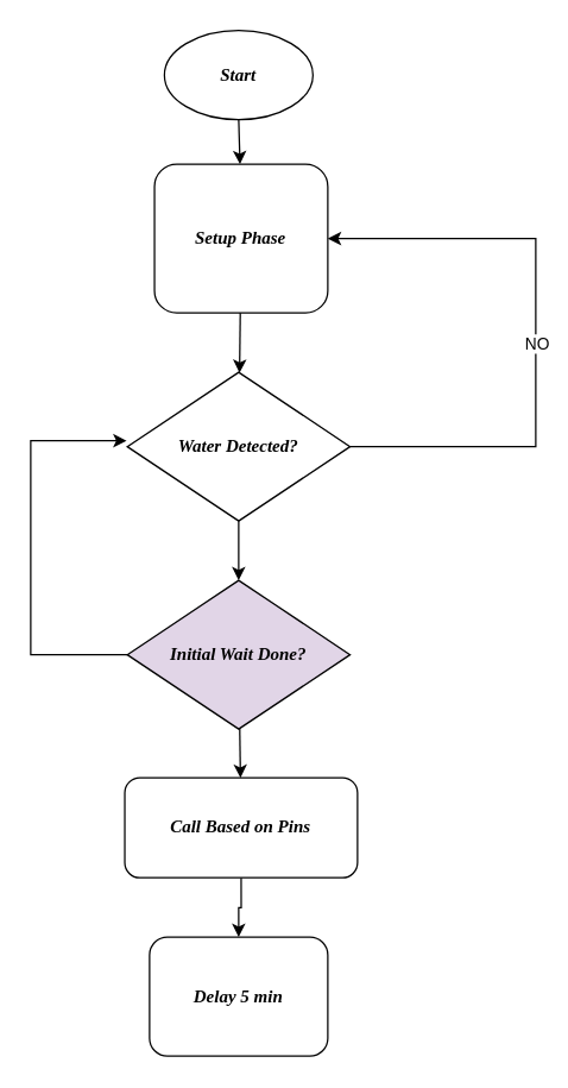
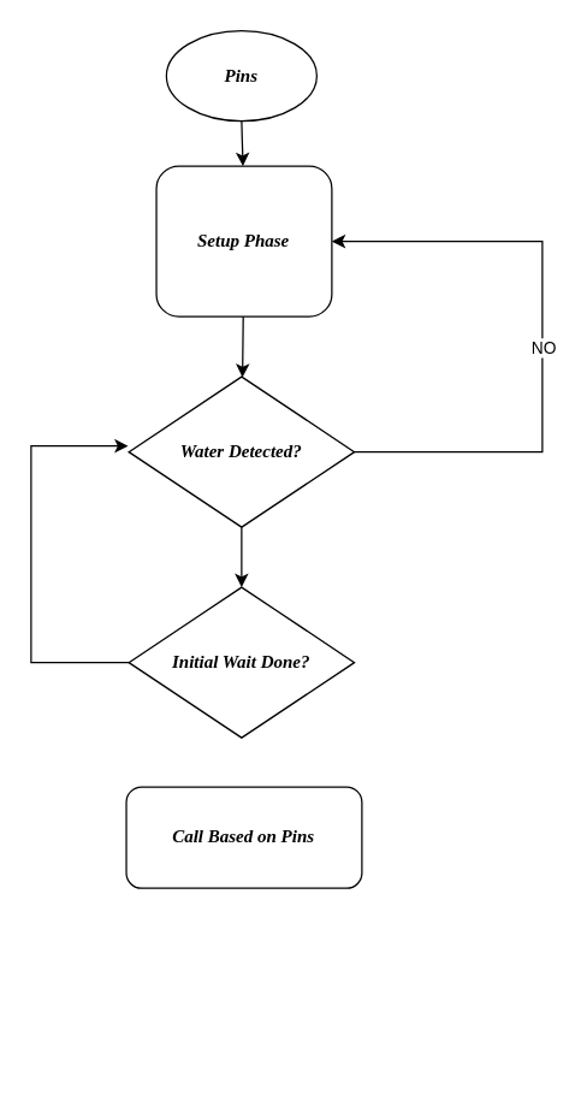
  <mxCell id="0" />
  <mxCell id="1" parent="0" />
- <mxCell id="2" value="Start" style="ellipse;whiteSpace=wrap;html=1;fontStyle=3;fontFamily=Verdana;" vertex="1" parent="1"><mxGeometry x="110" y="20" width="100" height="60" as="geometry" /></mxCell>
+ <mxCell id="2" value="Pins" style="ellipse;whiteSpace=wrap;html=1;fontStyle=3;fontFamily=Verdana;" vertex="1" parent="1"><mxGeometry x="110" y="20" width="100" height="60" as="geometry" /></mxCell>
  <mxCell id="3" value="Setup Phase" style="rounded=1;whiteSpace=wrap;html=1;fontStyle=3;fontFamily=Verdana;" vertex="1" parent="1"><mxGeometry x="103.33" y="110" width="116.67" height="100" as="geometry" /></mxCell>
  <mxCell id="4" style="edgeStyle=orthogonalEdgeStyle;rounded=0;orthogonalLoop=1;jettySize=auto;html=1;exitX=1;exitY=0.5;exitDx=0;exitDy=0;entryX=1;entryY=0.5;entryDx=0;entryDy=0;fontStyle=3;fontFamily=Verdana;fontColor=#FF0011;" edge="1" parent="1" source="6" target="3"><mxGeometry relative="1" as="geometry"><mxPoint x="320" y="160" as="targetPoint" /><Array as="points"><mxPoint x="360" y="300" /><mxPoint x="360" y="160" /></Array></mxGeometry></mxCell>
  <mxCell id="5" value="&lt;div&gt;NO&lt;/div&gt;" style="edgeLabel;html=1;align=center;verticalAlign=middle;resizable=0;points=[];" vertex="1" connectable="0" parent="4"><mxGeometry x="-0.038" relative="1" as="geometry"><mxPoint as="offset" /></mxGeometry></mxCell>
  <mxCell id="6" value="Water Detected?" style="rhombus;whiteSpace=wrap;html=1;fontStyle=3;fontFamily=Verdana;" vertex="1" parent="1"><mxGeometry x="85" y="250" width="150" height="100" as="geometry" /></mxCell>
  <mxCell id="7" style="edgeStyle=orthogonalEdgeStyle;rounded=0;orthogonalLoop=1;jettySize=auto;html=1;entryX=-0.003;entryY=0.46;entryDx=0;entryDy=0;entryPerimeter=0;fontStyle=3;fontFamily=Verdana;" edge="1" parent="1" source="8" target="6"><mxGeometry relative="1" as="geometry"><mxPoint x="0" y="310" as="targetPoint" /><Array as="points"><mxPoint x="20" y="440" /><mxPoint x="20" y="296" /></Array></mxGeometry></mxCell>
- <mxCell id="8" value="Initial Wait Done?" style="rhombus;whiteSpace=wrap;html=1;fontStyle=3;fontFamily=Verdana;fillColor=#e1d5e7;" vertex="1" parent="1"><mxGeometry x="85" y="390" width="150" height="100" as="geometry" /></mxCell>
- <mxCell id="9" style="edgeStyle=orthogonalEdgeStyle;rounded=0;orthogonalLoop=1;jettySize=auto;html=1;exitX=0.5;exitY=1;exitDx=0;exitDy=0;entryX=0.5;entryY=0;entryDx=0;entryDy=0;fontStyle=3;fontFamily=Verdana;" edge="1" parent="1" source="10" target="11"><mxGeometry relative="1" as="geometry" /></mxCell>
+ <mxCell id="8" value="Initial Wait Done?" style="rhombus;whiteSpace=wrap;html=1;fontStyle=3;fontFamily=Verdana;" vertex="1" parent="1"><mxGeometry x="85" y="390" width="150" height="100" as="geometry" /></mxCell>
  <mxCell id="10" value="Call Based on Pins" style="rounded=1;whiteSpace=wrap;html=1;fontStyle=3;fontFamily=Verdana;" vertex="1" parent="1"><mxGeometry x="83.32" y="522.85" width="156.68" height="67.15" as="geometry" /></mxCell>
- <mxCell id="11" value="Delay 5 min" style="rounded=1;whiteSpace=wrap;html=1;fontStyle=3;fontFamily=Verdana;" vertex="1" parent="1"><mxGeometry x="100" y="630" width="120" height="80" as="geometry" /></mxCell>
  <mxCell id="12" style="fontStyle=3;fontFamily=Verdana;" edge="1" parent="1" source="2" target="3"><mxGeometry relative="1" as="geometry" /></mxCell>
  <mxCell id="13" style="fontStyle=3;fontFamily=Verdana;" edge="1" parent="1" source="3" target="6"><mxGeometry relative="1" as="geometry"><mxPoint x="161.662" y="260" as="targetPoint" /></mxGeometry></mxCell>
  <mxCell id="14" style="fontStyle=3;fontFamily=Verdana;" edge="1" parent="1" source="6" target="8"><mxGeometry relative="1" as="geometry" /></mxCell>
- <mxCell id="15" style="fontStyle=3;fontFamily=Verdana;" edge="1" parent="1" source="8" target="10"><mxGeometry relative="1" as="geometry" /></mxCell>
